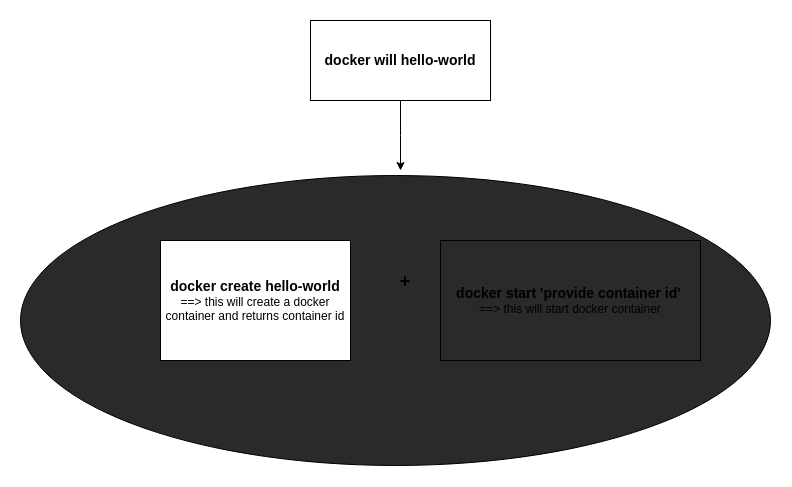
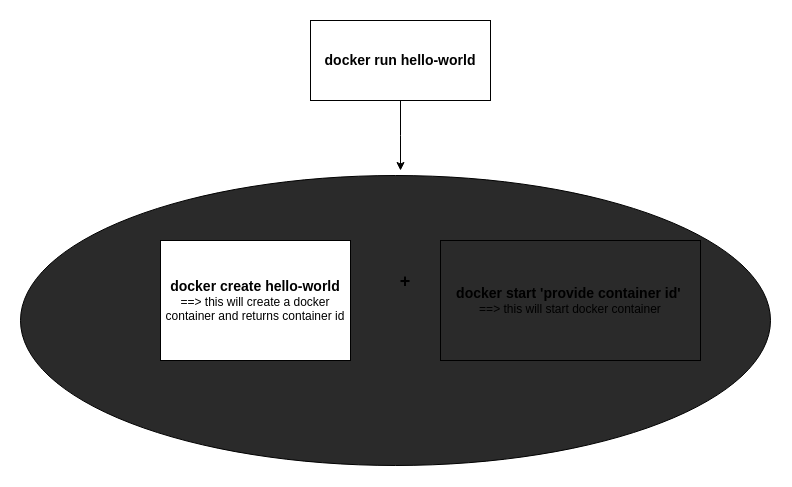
  <mxCell id="0" />
  <mxCell id="1" parent="0" />
  <mxCell id="2" style="edgeStyle=orthogonalEdgeStyle;rounded=0;orthogonalLoop=1;jettySize=auto;html=1;" edge="1" parent="1" source="3"><mxGeometry relative="1" as="geometry"><mxPoint x="400" y="170" as="targetPoint" /></mxGeometry></mxCell>
- <mxCell id="3" value="&lt;font style=&quot;font-size: 14px&quot;&gt;&lt;b&gt;docker will hello-world&lt;/b&gt;&lt;/font&gt;" style="whiteSpace=wrap;html=1;" vertex="1" parent="1"><mxGeometry x="310" y="20" width="180" height="80" as="geometry" /></mxCell>
+ <mxCell id="3" value="&lt;font style=&quot;font-size: 14px&quot;&gt;&lt;b&gt;docker run hello-world&lt;/b&gt;&lt;/font&gt;" style="whiteSpace=wrap;html=1;" vertex="1" parent="1"><mxGeometry x="310" y="20" width="180" height="80" as="geometry" /></mxCell>
  <mxCell id="4" value="" style="ellipse;whiteSpace=wrap;html=1;fillColor=#2A2A2A;" vertex="1" parent="1"><mxGeometry x="20" y="175" width="750" height="290" as="geometry" /></mxCell>
  <mxCell id="5" value="&lt;b&gt;&lt;font style=&quot;font-size: 14px&quot;&gt;docker start 'provide container id'&lt;/font&gt;&lt;/b&gt;&amp;nbsp;&lt;br&gt;==&amp;gt; this will start docker container" style="whiteSpace=wrap;html=1;fillColor=#2A2A2A;" vertex="1" parent="1"><mxGeometry x="440" y="240" width="260" height="120" as="geometry" /></mxCell>
  <mxCell id="6" value="&lt;font style=&quot;font-size: 18px&quot;&gt;&lt;b&gt;+&lt;/b&gt;&lt;/font&gt;" style="whiteSpace=wrap;html=1;" vertex="1" parent="1"><mxGeometry x="370" y="280" width="70" as="geometry" /></mxCell>
  <mxCell id="7" value="&lt;b&gt;&lt;font style=&quot;font-size: 14px&quot;&gt;docker create hello-world&lt;/font&gt;&lt;/b&gt; ==&amp;gt; this will create a docker container and returns container id" style="whiteSpace=wrap;html=1;" vertex="1" parent="1"><mxGeometry x="160" y="240" width="190" height="120" as="geometry" /></mxCell>
